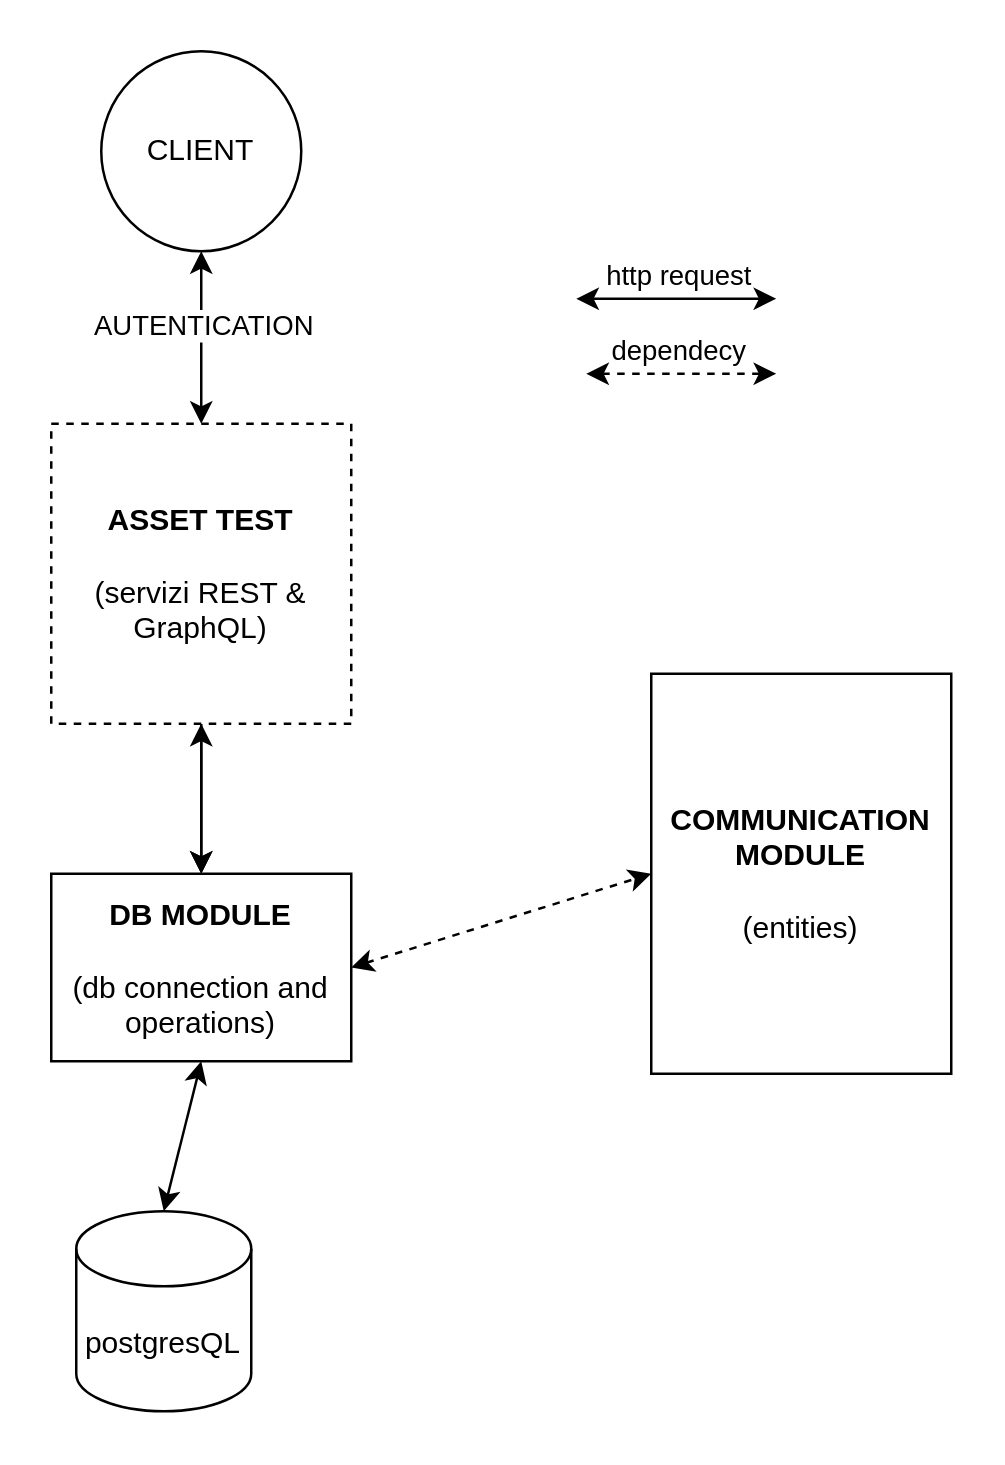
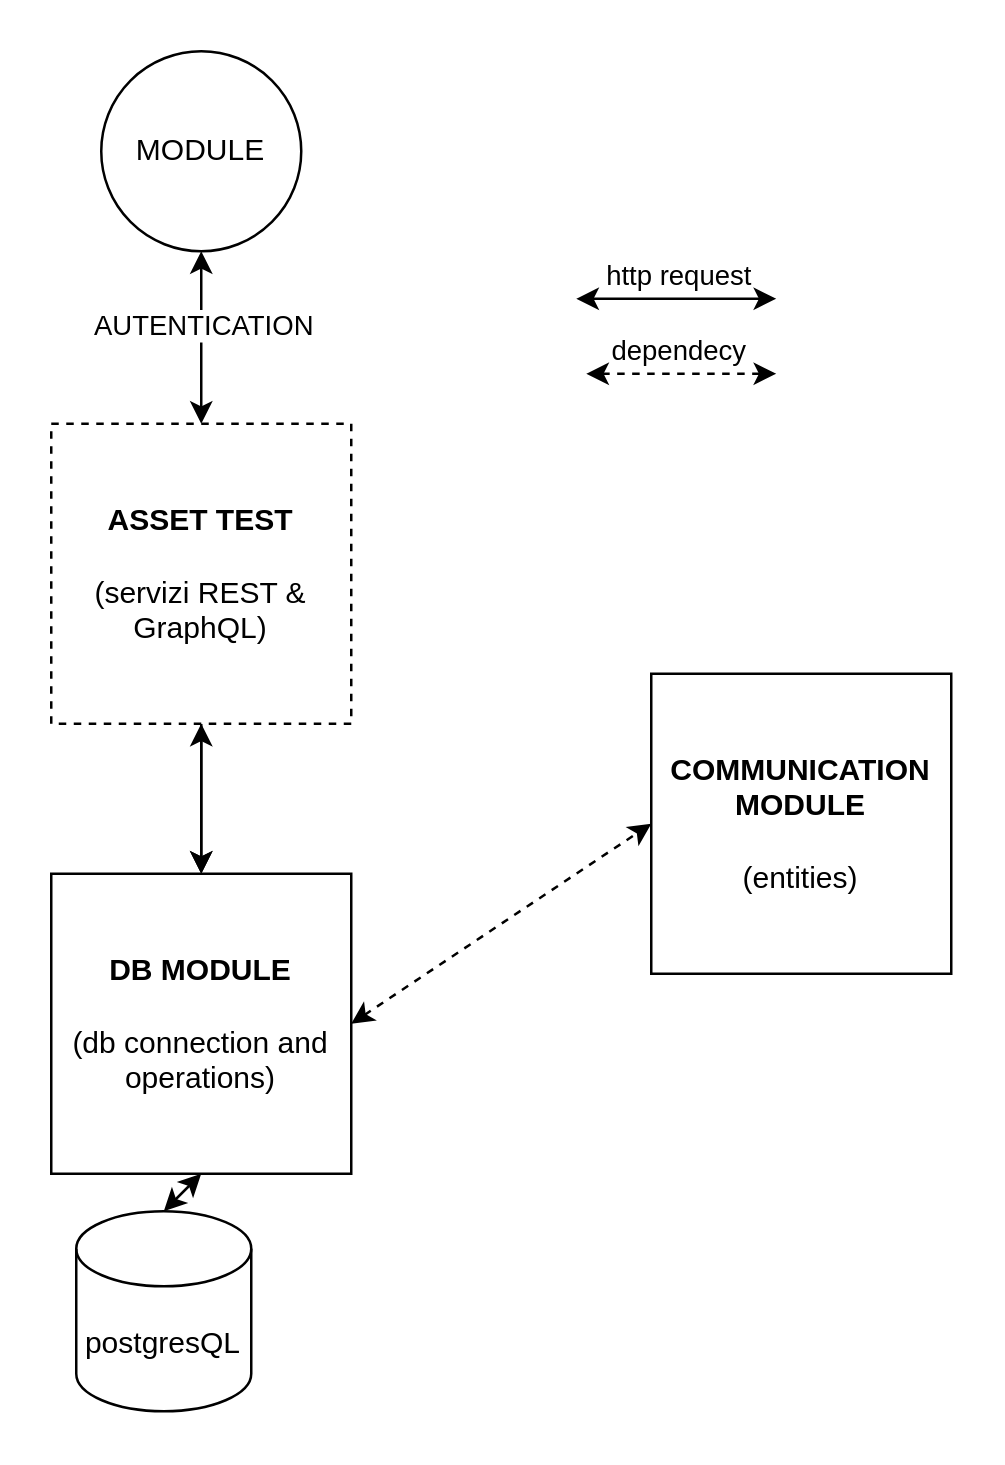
  <mxCell id="0" />
  <mxCell id="1" parent="0" />
- <mxCell id="2" value="&lt;font style=&quot;font-size: 12px&quot;&gt;&lt;b&gt;COMMUNICATION MODULE&lt;/b&gt;&lt;br&gt;&lt;br&gt;(entities)&lt;br&gt;&lt;/font&gt;" style="whiteSpace=wrap;html=1;aspect=fixed;" vertex="1" parent="1"><mxGeometry x="260" y="269" width="120" height="160" as="geometry" /></mxCell>
+ <mxCell id="2" value="&lt;font style=&quot;font-size: 12px&quot;&gt;&lt;b&gt;COMMUNICATION MODULE&lt;/b&gt;&lt;br&gt;&lt;br&gt;(entities)&lt;br&gt;&lt;/font&gt;" style="whiteSpace=wrap;html=1;aspect=fixed;" vertex="1" parent="1"><mxGeometry x="260" y="269" width="120" height="120" as="geometry" /></mxCell>
  <mxCell id="3" style="rounded=0;orthogonalLoop=1;jettySize=auto;html=1;exitX=1;exitY=0.5;exitDx=0;exitDy=0;entryX=0;entryY=0.5;entryDx=0;entryDy=0;startArrow=classic;startFill=1;dashed=1;" edge="1" parent="1" source="5" target="2"><mxGeometry relative="1" as="geometry" /></mxCell>
  <mxCell id="4" style="edgeStyle=none;rounded=0;orthogonalLoop=1;jettySize=auto;html=1;exitX=0.5;exitY=1;exitDx=0;exitDy=0;entryX=0.5;entryY=0;entryDx=0;entryDy=0;entryPerimeter=0;startArrow=classic;startFill=1;" edge="1" parent="1" source="5" target="16"><mxGeometry relative="1" as="geometry" /></mxCell>
- <mxCell id="5" value="&lt;b&gt;DB MODULE&lt;br&gt;&lt;/b&gt;&lt;br&gt;(db connection and operations)" style="whiteSpace=wrap;html=1;aspect=fixed;" vertex="1" parent="1"><mxGeometry x="20" y="349" width="120" height="75" as="geometry" /></mxCell>
+ <mxCell id="5" value="&lt;b&gt;DB MODULE&lt;br&gt;&lt;/b&gt;&lt;br&gt;(db connection and operations)" style="whiteSpace=wrap;html=1;aspect=fixed;" vertex="1" parent="1"><mxGeometry x="20" y="349" width="120" height="120" as="geometry" /></mxCell>
  <mxCell id="6" style="edgeStyle=orthogonalEdgeStyle;rounded=0;orthogonalLoop=1;jettySize=auto;html=1;exitX=0.5;exitY=1;exitDx=0;exitDy=0;" edge="1" parent="1" source="8" target="5"><mxGeometry relative="1" as="geometry" /></mxCell>
  <mxCell id="7" value="" style="edgeStyle=none;rounded=0;orthogonalLoop=1;jettySize=auto;html=1;startArrow=classic;startFill=1;" edge="1" parent="1" source="8" target="5"><mxGeometry relative="1" as="geometry" /></mxCell>
  <mxCell id="8" value="&lt;b&gt;ASSET TEST&lt;/b&gt;&lt;br&gt;&lt;br&gt;(servizi REST &amp;amp; GraphQL)" style="whiteSpace=wrap;html=1;aspect=fixed;dashed=1;" vertex="1" parent="1"><mxGeometry x="20" y="169" width="120" height="120" as="geometry" /></mxCell>
- <mxCell id="9" value="CLIENT" style="ellipse;whiteSpace=wrap;html=1;aspect=fixed;" vertex="1" parent="1"><mxGeometry x="40" y="20" width="80" height="80" as="geometry" /></mxCell>
+ <mxCell id="9" value="MODULE" style="ellipse;whiteSpace=wrap;html=1;aspect=fixed;" vertex="1" parent="1"><mxGeometry x="40" y="20" width="80" height="80" as="geometry" /></mxCell>
  <mxCell id="10" value="" style="endArrow=classic;html=1;entryX=0.5;entryY=0;entryDx=0;entryDy=0;exitX=0.5;exitY=1;exitDx=0;exitDy=0;startArrow=classic;startFill=1;" edge="1" parent="1" source="9" target="8"><mxGeometry width="50" height="50" relative="1" as="geometry"><mxPoint x="20" y="129" as="sourcePoint" /><mxPoint x="70" y="79" as="targetPoint" /></mxGeometry></mxCell>
  <mxCell id="11" value="AUTENTICATION&lt;br&gt;" style="edgeLabel;html=1;align=center;verticalAlign=middle;resizable=0;points=[];" vertex="1" connectable="0" parent="10"><mxGeometry x="-0.211" y="1" relative="1" as="geometry"><mxPoint x="-1" y="2" as="offset" /></mxGeometry></mxCell>
  <mxCell id="12" value="" style="edgeStyle=none;rounded=0;orthogonalLoop=1;jettySize=auto;html=1;startArrow=classic;startFill=1;" edge="1" parent="1"><mxGeometry relative="1" as="geometry"><mxPoint x="230" y="119" as="sourcePoint" /><mxPoint x="310" y="119" as="targetPoint" /></mxGeometry></mxCell>
  <mxCell id="13" value="http request" style="edgeLabel;html=1;align=center;verticalAlign=middle;resizable=0;points=[];" vertex="1" connectable="0" parent="12"><mxGeometry x="0.392" relative="1" as="geometry"><mxPoint x="-16" y="-10" as="offset" /></mxGeometry></mxCell>
  <mxCell id="14" style="rounded=0;orthogonalLoop=1;jettySize=auto;html=1;exitX=1.006;exitY=0.447;exitDx=0;exitDy=0;startArrow=classic;startFill=1;exitPerimeter=0;dashed=1;" edge="1" parent="1"><mxGeometry relative="1" as="geometry"><mxPoint x="234" y="149" as="sourcePoint" /><mxPoint x="310" y="149" as="targetPoint" /></mxGeometry></mxCell>
  <mxCell id="15" value="dependecy" style="edgeLabel;html=1;align=center;verticalAlign=middle;resizable=0;points=[];" vertex="1" connectable="0" parent="14"><mxGeometry x="0.412" y="-1" relative="1" as="geometry"><mxPoint x="-18" y="-11" as="offset" /></mxGeometry></mxCell>
  <mxCell id="16" value="postgresQL" style="shape=cylinder3;whiteSpace=wrap;html=1;boundedLbl=1;backgroundOutline=1;size=15;" vertex="1" parent="1"><mxGeometry x="30" y="484" width="70" height="80" as="geometry" /></mxCell>
